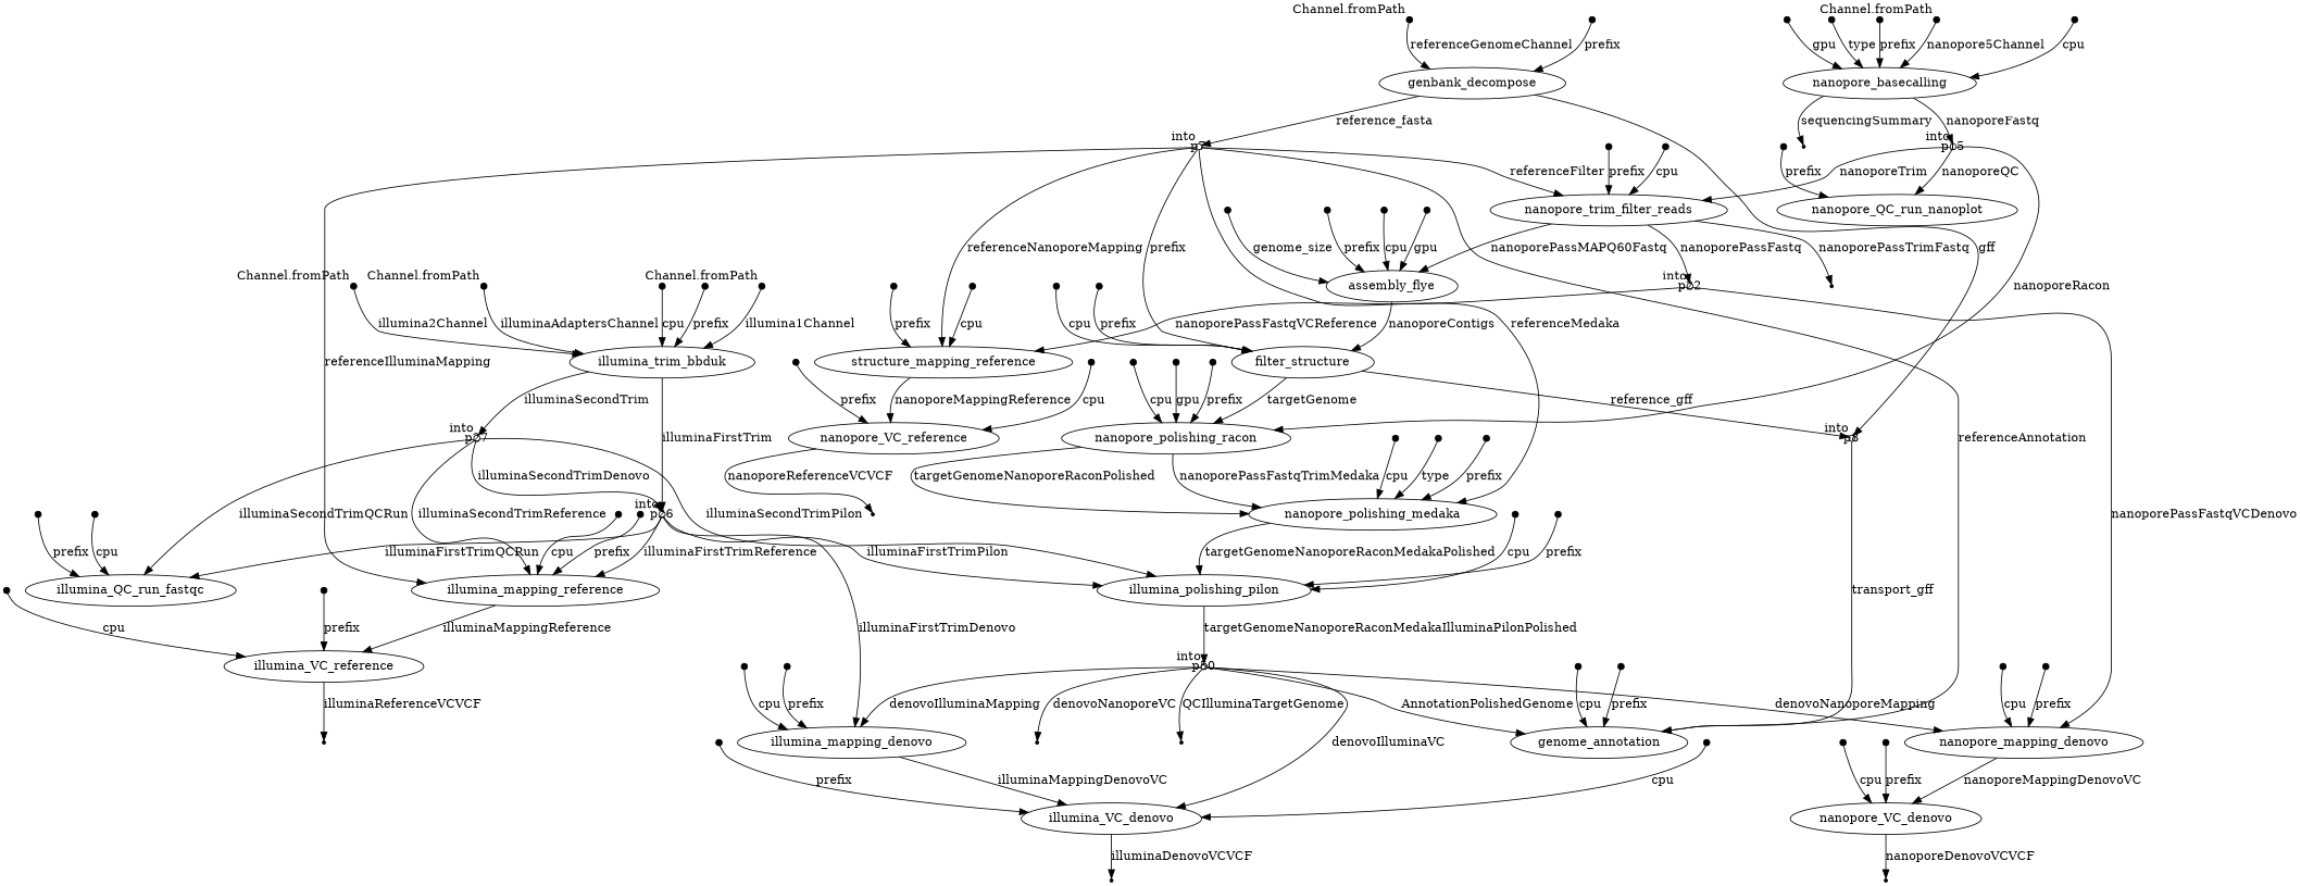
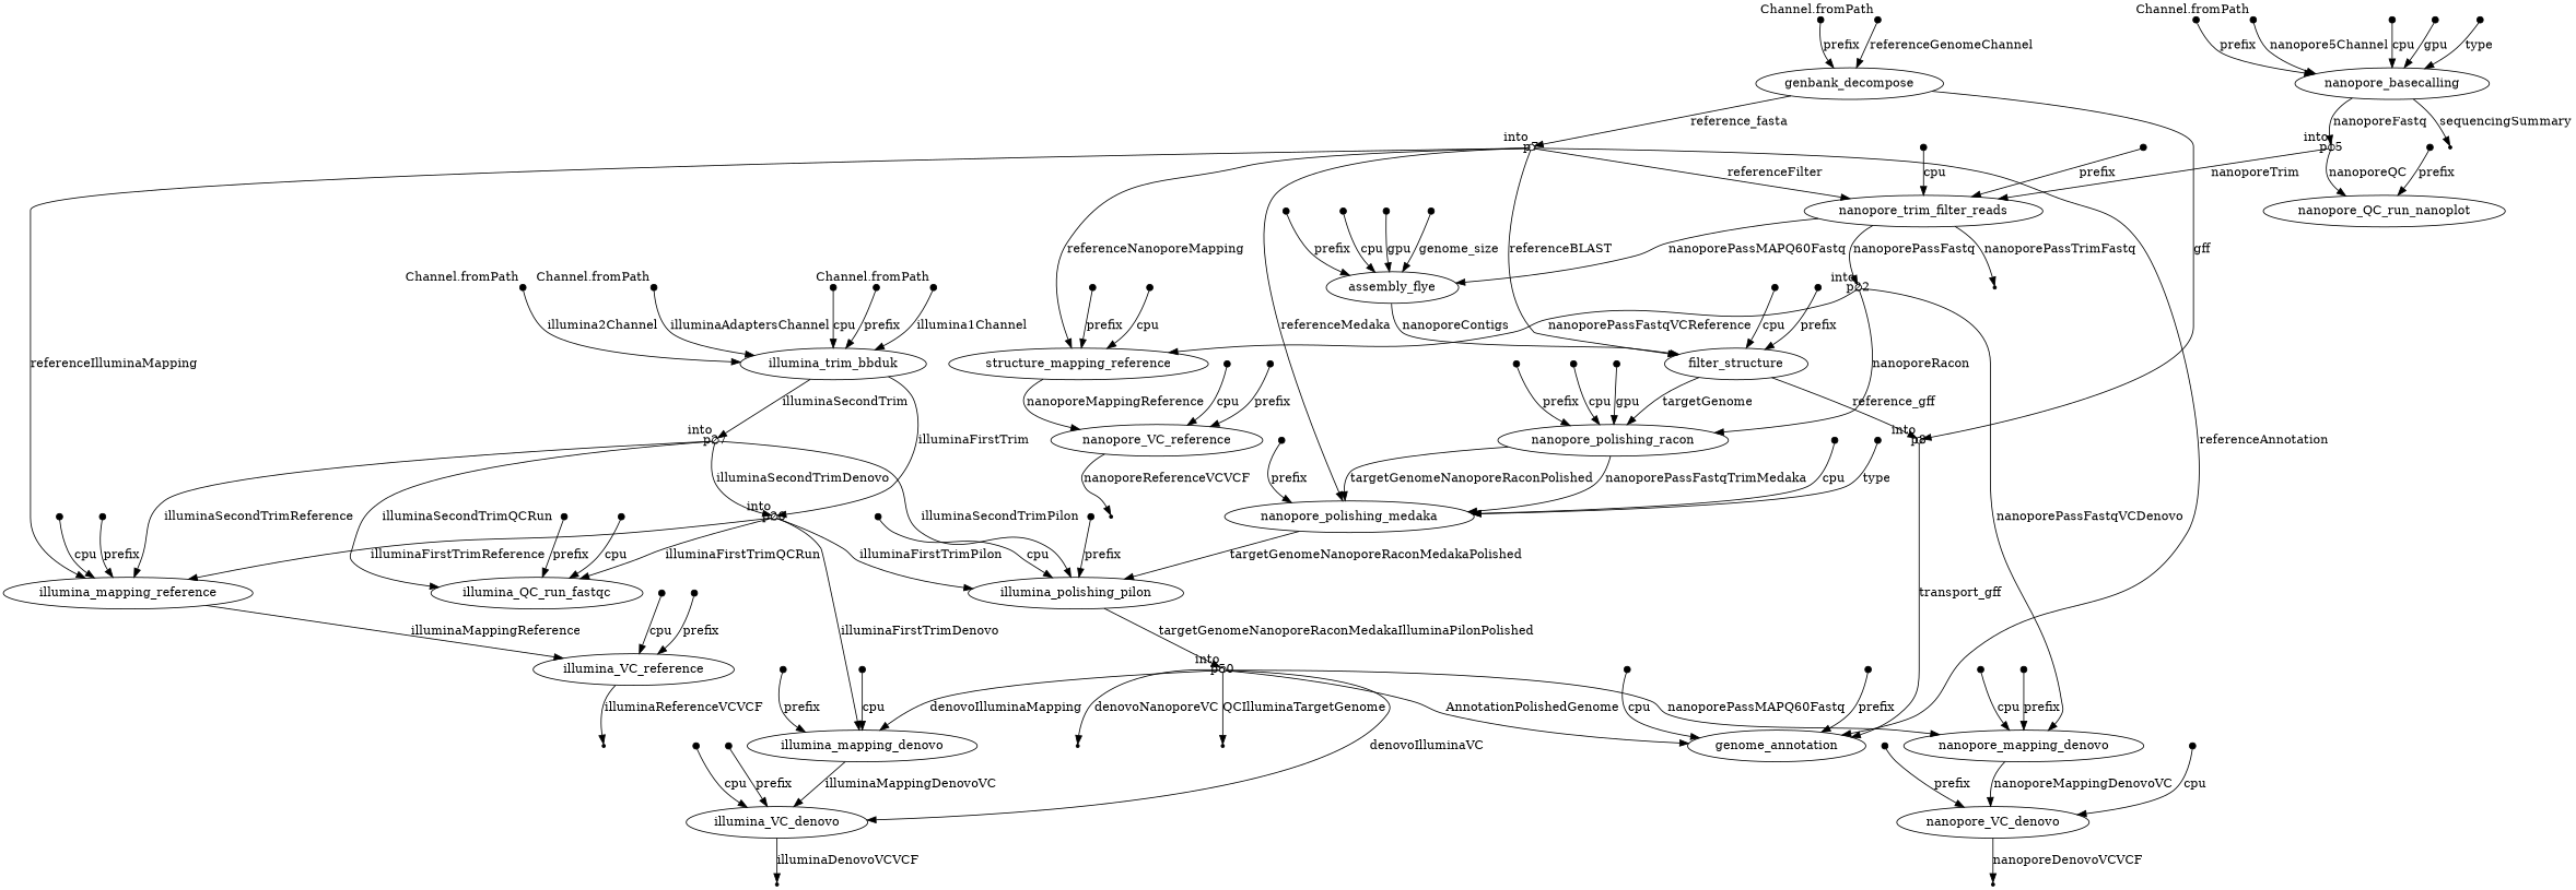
  digraph {
    node [fixedsize=true shape=point]
    p0 [width=0.1 xlabel="Channel.fromPath"]
    n2 [label=nanopore_basecalling fixedsize="" shape=""]
    p15 [shape=circle width=0.1 xlabel=into]
    p14 [fixedsize=""]
    n5 [label=nanopore_trim_filter_reads fixedsize="" shape=""]
    n6 [label=nanopore_polishing_racon fixedsize="" shape=""]
    n7 [label=nanopore_QC_run_nanoplot fixedsize="" shape=""]
    p1 [width=0.1 xlabel="Channel.fromPath"]
    n9 [label=illumina_trim_bbduk fixedsize="" shape=""]
    p26 [shape=circle width=0.1 xlabel=into]
    p27 [shape=circle width=0.1 xlabel=into]
    n12 [label=illumina_mapping_reference fixedsize="" shape=""]
    n13 [label=illumina_polishing_pilon fixedsize="" shape=""]
    n14 [label=illumina_mapping_denovo fixedsize="" shape=""]
    n15 [label=illumina_QC_run_fastqc fixedsize="" shape=""]
    p2 [width=0.1 xlabel="Channel.fromPath"]
    p3 [width=0.1 xlabel="Channel.fromPath"]
    p4 [width=0.1 xlabel="Channel.fromPath"]
    n19 [label=genbank_decompose fixedsize="" shape=""]
    p7 [shape=circle width=0.1 xlabel=into]
    p8 [shape=circle width=0.1 xlabel=into]
    n22 [label=filter_structure fixedsize="" shape=""]
    n23 [label=structure_mapping_reference fixedsize="" shape=""]
    n24 [label=genome_annotation fixedsize="" shape=""]
    n25 [label=nanopore_polishing_medaka fixedsize="" shape=""]
    p5 [width=0.1]
    n27 [label=illumina_VC_reference fixedsize="" shape=""]
    p65 [fixedsize=""]
    n29 [label=nanopore_VC_reference fixedsize="" shape=""]
    p21 [fixedsize=""]
    n31 [label=assembly_flye fixedsize="" shape=""]
    p22 [shape=circle width=0.1 xlabel=into]
    p79 [fixedsize=""]
    n34 [label=nanopore_mapping_denovo fixedsize="" shape=""]
    p50 [shape=circle width=0.1 xlabel=into]
    p9 [width=0.1]
    p10 [width=0.1]
    p11 [width=0.1]
    p12 [width=0.1]
    p16 [width=0.1]
    p18 [width=0.1]
    p19 [width=0.1]
    n43 [label=nanopore_VC_denovo fixedsize="" shape=""]
    p83 [fixedsize=""]
    p23 [width=0.1]
    p24 [width=0.1]
    n47 [label=illumina_VC_denovo fixedsize="" shape=""]
    p52 [fixedsize=""]
    p51 [fixedsize=""]
    p69 [fixedsize=""]
    p28 [width=0.1]
    p29 [width=0.1]
    p31 [width=0.1]
    p32 [width=0.1]
    p33 [width=0.1]
    p34 [width=0.1]
    p36 [width=0.1]
    p37 [width=0.1]
    p39 [width=0.1]
    p40 [width=0.1]
    p41 [width=0.1]
    p43 [width=0.1]
    p44 [width=0.1]
    p45 [width=0.1]
    p47 [width=0.1]
    p48 [width=0.1]
    p53 [width=0.1]
    p54 [width=0.1]
    p56 [width=0.1]
    p57 [width=0.1]
    p59 [width=0.1]
    p60 [width=0.1]
    p62 [width=0.1]
    p63 [width=0.1]
    p66 [width=0.1]
    p67 [width=0.1]
    p70 [width=0.1]
    p71 [width=0.1]
    p73 [width=0.1]
    p74 [width=0.1]
    p76 [width=0.1]
    p77 [width=0.1]
    p80 [width=0.1]
    p81 [width=0.1]
    p0 -> n2 [label=nanopore5Channel]
    n2 -> p15 [label=nanoporeFastq]
    n2 -> p14 [label=sequencingSummary]
    p15 -> n5 [label=nanoporeTrim]
-   p15 -> n6 [label=nanoporeRacon]
+   p22 -> n6 [label=nanoporeRacon]
    p15 -> n7 [label=nanoporeQC]
    n5 -> p21 [label=nanoporePassTrimFastq]
    n5 -> n31 [label=nanoporePassMAPQ60Fastq]
    n5 -> p22 [label=nanoporePassFastq]
    n6 -> n25 [label=targetGenomeNanoporeRaconPolished]
    n6 -> n25 [label=nanoporePassFastqTrimMedaka]
    p1 -> n9 [label=illumina1Channel]
    n9 -> p26 [label=illuminaFirstTrim]
    n9 -> p27 [label=illuminaSecondTrim]
    p26 -> n12 [label=illuminaFirstTrimReference]
    p26 -> n13 [label=illuminaFirstTrimPilon]
    p26 -> n14 [label=illuminaFirstTrimDenovo]
    p26 -> n15 [label=illuminaFirstTrimQCRun]
    p27 -> p26 [label=illuminaSecondTrimDenovo]
    p27 -> n12 [label=illuminaSecondTrimReference]
    p27 -> n13 [label=illuminaSecondTrimPilon]
    p27 -> n15 [label=illuminaSecondTrimQCRun]
    n12 -> n27 [label=illuminaMappingReference]
    n13 -> p50 [label=targetGenomeNanoporeRaconMedakaIlluminaPilonPolished]
    n14 -> n47 [label=illuminaMappingDenovoVC]
    p2 -> n9 [label=illumina2Channel]
    p3 -> n9 [label=illuminaAdaptersChannel]
    p4 -> n19 [label=referenceGenomeChannel]
    n19 -> p7 [label=reference_fasta]
    n19 -> p8 [label=gff]
    p7 -> n5 [label=referenceFilter]
    p7 -> n12 [label=referenceIlluminaMapping]
-   p7 -> n22 [label=prefix]
+   p7 -> n22 [label=referenceBLAST]
    p7 -> n23 [label=referenceNanoporeMapping]
    p7 -> n24 [label=referenceAnnotation]
    p7 -> n25 [label=referenceMedaka]
    p8 -> n24 [label=transport_gff]
    n22 -> n6 [label=targetGenome]
    n22 -> p8 [label=reference_gff]
    n23 -> n29 [label=nanoporeMappingReference]
    n25 -> n13 [label=targetGenomeNanoporeRaconMedakaPolished]
    p5 -> n19 [label=prefix]
    n27 -> p65 [label=illuminaReferenceVCVCF]
    n29 -> p79 [label=nanoporeReferenceVCVCF]
    n31 -> n22 [label=nanoporeContigs]
    p22 -> n23 [label=nanoporePassFastqVCReference]
    p22 -> n34 [label=nanoporePassFastqVCDenovo]
    n34 -> n43 [label=nanoporeMappingDenovoVC]
    p50 -> n14 [label=denovoIlluminaMapping]
    p50 -> n24 [label=AnnotationPolishedGenome]
-   p50 -> n34 [label=denovoNanoporeMapping]
+   p50 -> n34 [label=nanoporePassMAPQ60Fastq]
    p50 -> n47 [label=denovoIlluminaVC]
    p50 -> p52 [label=denovoNanoporeVC]
    p50 -> p51 [label=QCIlluminaTargetGenome]
    p9 -> n2 [label=cpu]
    p10 -> n2 [label=gpu]
    p11 -> n2 [label=type]
    p12 -> n2 [label=prefix]
    p16 -> n7 [label=prefix]
    p18 -> n5 [label=prefix]
    p19 -> n5 [label=cpu]
    n43 -> p83 [label=nanoporeDenovoVCVCF]
    p23 -> n9 [label=cpu]
    p24 -> n9 [label=prefix]
    n47 -> p69 [label=illuminaDenovoVCVCF]
    p28 -> n15 [label=prefix]
    p29 -> n15 [label=cpu]
    p31 -> n31 [label=prefix]
    p32 -> n31 [label=cpu]
    p33 -> n31 [label=gpu]
    p34 -> n31 [label=genome_size]
    p36 -> n22 [label=cpu]
    p37 -> n22 [label=prefix]
    p39 -> n6 [label=cpu]
    p40 -> n6 [label=gpu]
    p41 -> n6 [label=prefix]
    p43 -> n25 [label=cpu]
    p44 -> n25 [label=type]
    p45 -> n25 [label=prefix]
    p47 -> n13 [label=cpu]
    p48 -> n13 [label=prefix]
    p53 -> n24 [label=cpu]
    p54 -> n24 [label=prefix]
    p56 -> n12 [label=cpu]
    p57 -> n12 [label=prefix]
    p59 -> n14 [label=cpu]
    p60 -> n14 [label=prefix]
    p62 -> n27 [label=cpu]
    p63 -> n27 [label=prefix]
    p66 -> n47 [label=cpu]
    p67 -> n47 [label=prefix]
    p70 -> n23 [label=cpu]
    p71 -> n23 [label=prefix]
    p73 -> n34 [label=cpu]
    p74 -> n34 [label=prefix]
    p76 -> n29 [label=cpu]
    p77 -> n29 [label=prefix]
    p80 -> n43 [label=cpu]
    p81 -> n43 [label=prefix]
  }
